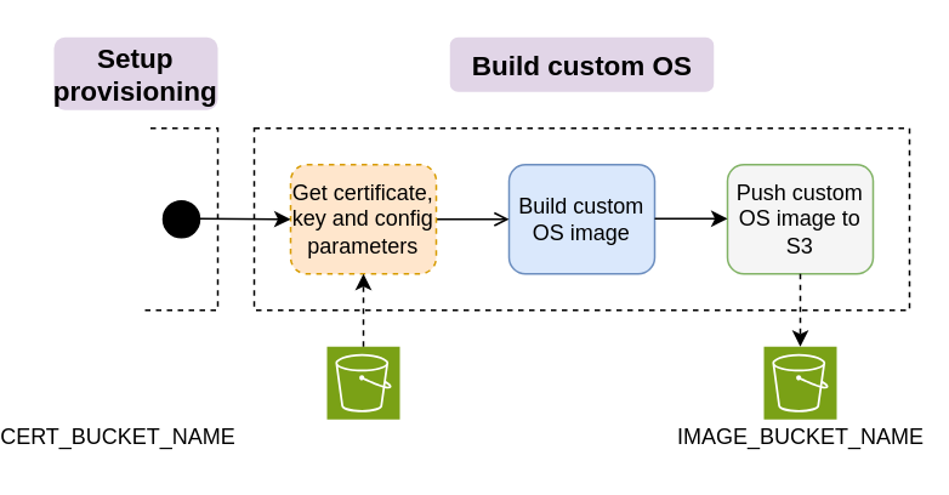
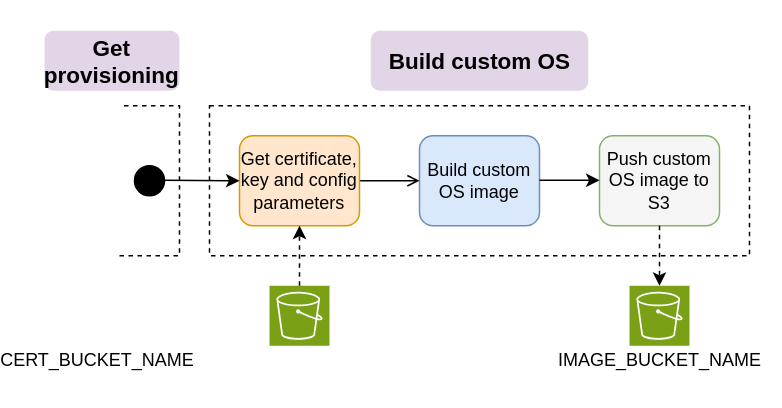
  <mxCell id="0" />
  <mxCell id="1" parent="0" />
  <mxCell id="2" value="" style="rounded=0;whiteSpace=wrap;html=1;fillColor=none;dashed=1;" parent="1" vertex="1"><mxGeometry x="138" y="70" width="360" height="100" as="geometry" /></mxCell>
  <mxCell id="3" value="Push custom OS image to S3" style="rounded=1;whiteSpace=wrap;html=1;fillColor=#f5f5f5;strokeColor=#82b366;" parent="1" vertex="1"><mxGeometry x="398" y="90" width="80" height="60" as="geometry" /></mxCell>
- <mxCell id="4" value="Build custom OS" style="text;html=1;fillColor=#e1d5e7;align=center;verticalAlign=middle;whiteSpace=wrap;rounded=1;dashed=1;fontStyle=1;fontSize=15;strokeColor=none;gradientColor=none;gradientDirection=south;" parent="1" vertex="1"><mxGeometry x="245.5" y="20" width="145" height="30" as="geometry" /></mxCell>
+ <mxCell id="4" value="Build custom OS" style="text;html=1;fillColor=#e1d5e7;align=center;verticalAlign=middle;whiteSpace=wrap;rounded=1;dashed=1;fontStyle=1;fontSize=15;strokeColor=none;gradientColor=none;gradientDirection=south;" parent="1" vertex="1"><mxGeometry x="245.5" y="20" width="145" height="40" as="geometry" /></mxCell>
  <mxCell id="5" value="" style="endArrow=none;dashed=1;html=1;rounded=0;fontSize=15;" parent="1" edge="1"><mxGeometry width="50" height="50" relative="1" as="geometry"><mxPoint x="78" y="170" as="sourcePoint" /><mxPoint x="78" y="70" as="targetPoint" /><Array as="points"><mxPoint x="118" y="170" /><mxPoint x="118" y="70" /></Array></mxGeometry></mxCell>
  <mxCell id="6" value="" style="ellipse;whiteSpace=wrap;html=1;aspect=fixed;fillColor=#000000;" parent="1" vertex="1"><mxGeometry x="88" y="110" width="20" height="20" as="geometry" /></mxCell>
- <mxCell id="7" value="Setup provisioning" style="text;html=1;strokeColor=none;fillColor=#e1d5e7;align=center;verticalAlign=middle;whiteSpace=wrap;rounded=1;dashed=1;fontStyle=1;fontSize=15;" parent="1" vertex="1"><mxGeometry x="28" y="20" width="90" height="40" as="geometry" /></mxCell>
+ <mxCell id="7" value="Get provisioning" style="text;html=1;strokeColor=none;fillColor=#e1d5e7;align=center;verticalAlign=middle;whiteSpace=wrap;rounded=1;dashed=1;fontStyle=1;fontSize=15;" parent="1" vertex="1"><mxGeometry x="28" y="20" width="90" height="40" as="geometry" /></mxCell>
  <mxCell id="8" value="Build custom OS image" style="rounded=1;whiteSpace=wrap;html=1;fillColor=#dae8fc;strokeColor=#6c8ebf;" parent="1" vertex="1"><mxGeometry x="278" y="90" width="80" height="60" as="geometry" /></mxCell>
  <mxCell id="9" value="" style="endArrow=open;html=1;rounded=0;exitX=1;exitY=0.5;exitDx=0;exitDy=0;entryX=0;entryY=0.5;entryDx=0;entryDy=0;" parent="1" source="12" target="8" edge="1"><mxGeometry width="50" height="50" relative="1" as="geometry"><mxPoint x="208" y="170" as="sourcePoint" /><mxPoint x="258" y="120" as="targetPoint" /></mxGeometry></mxCell>
  <mxCell id="10" value="" style="sketch=0;points=[[0,0,0],[0.25,0,0],[0.5,0,0],[0.75,0,0],[1,0,0],[0,1,0],[0.25,1,0],[0.5,1,0],[0.75,1,0],[1,1,0],[0,0.25,0],[0,0.5,0],[0,0.75,0],[1,0.25,0],[1,0.5,0],[1,0.75,0]];outlineConnect=0;fontColor=#232F3E;fillColor=#7AA116;strokeColor=#ffffff;dashed=0;verticalLabelPosition=bottom;verticalAlign=top;align=center;html=1;fontSize=12;fontStyle=0;aspect=fixed;shape=mxgraph.aws4.resourceIcon;resIcon=mxgraph.aws4.s3;" parent="1" vertex="1"><mxGeometry x="178" y="190" width="40" height="40" as="geometry" /></mxCell>
  <mxCell id="11" value="CERT_BUCKET_NAME" style="text;html=1;strokeColor=none;fillColor=none;align=center;verticalAlign=middle;whiteSpace=wrap;rounded=0;" parent="1" vertex="1"><mxGeometry x="20.5" y="230" width="85" height="20" as="geometry" /></mxCell>
- <mxCell id="12" value="Get certificate, key and config parameters" style="rounded=1;whiteSpace=wrap;html=1;glass=0;fillColor=#ffe6cc;strokeColor=#d79b00;dashed=1;" parent="1" vertex="1"><mxGeometry x="158" y="90" width="80" height="60" as="geometry" /></mxCell>
+ <mxCell id="12" value="Get certificate, key and config parameters" style="rounded=1;whiteSpace=wrap;html=1;glass=0;fillColor=#ffe6cc;strokeColor=#d79b00;" parent="1" vertex="1"><mxGeometry x="158" y="90" width="80" height="60" as="geometry" /></mxCell>
  <mxCell id="13" value="" style="endArrow=classic;html=1;rounded=0;exitX=1;exitY=0.5;exitDx=0;exitDy=0;entryX=0;entryY=0.5;entryDx=0;entryDy=0;" parent="1" edge="1"><mxGeometry width="50" height="50" relative="1" as="geometry"><mxPoint x="358" y="119.66" as="sourcePoint" /><mxPoint x="398" y="119.66" as="targetPoint" /></mxGeometry></mxCell>
  <mxCell id="14" value="" style="endArrow=classic;html=1;rounded=0;exitX=1;exitY=0.5;exitDx=0;exitDy=0;entryX=0;entryY=0.5;entryDx=0;entryDy=0;" parent="1" target="12" edge="1"><mxGeometry width="50" height="50" relative="1" as="geometry"><mxPoint x="108" y="119.66" as="sourcePoint" /><mxPoint x="148" y="119.66" as="targetPoint" /></mxGeometry></mxCell>
  <mxCell id="15" value="" style="endArrow=classic;html=1;rounded=0;exitX=0.5;exitY=0;exitDx=0;exitDy=0;dashed=1;entryX=0.5;entryY=1;entryDx=0;entryDy=0;exitPerimeter=0;" parent="1" source="10" target="12" edge="1"><mxGeometry width="50" height="50" relative="1" as="geometry"><mxPoint x="197.41" y="190" as="sourcePoint" /><mxPoint x="197.41" y="150" as="targetPoint" /></mxGeometry></mxCell>
  <mxCell id="16" value="" style="sketch=0;points=[[0,0,0],[0.25,0,0],[0.5,0,0],[0.75,0,0],[1,0,0],[0,1,0],[0.25,1,0],[0.5,1,0],[0.75,1,0],[1,1,0],[0,0.25,0],[0,0.5,0],[0,0.75,0],[1,0.25,0],[1,0.5,0],[1,0.75,0]];outlineConnect=0;fontColor=#232F3E;fillColor=#7AA116;strokeColor=#ffffff;dashed=0;verticalLabelPosition=bottom;verticalAlign=top;align=center;html=1;fontSize=12;fontStyle=0;aspect=fixed;shape=mxgraph.aws4.resourceIcon;resIcon=mxgraph.aws4.s3;" parent="1" vertex="1"><mxGeometry x="418" y="190" width="40" height="40" as="geometry" /></mxCell>
  <mxCell id="17" value="IMAGE_BUCKET_NAME" style="text;html=1;strokeColor=none;fillColor=none;align=center;verticalAlign=middle;whiteSpace=wrap;rounded=0;" parent="1" vertex="1"><mxGeometry x="395.5" y="230" width="85" height="20" as="geometry" /></mxCell>
  <mxCell id="18" value="" style="endArrow=classic;html=1;rounded=0;exitX=0.5;exitY=1;exitDx=0;exitDy=0;dashed=1;entryX=0.5;entryY=0;entryDx=0;entryDy=0;entryPerimeter=0;" parent="1" source="3" target="16" edge="1"><mxGeometry width="50" height="50" relative="1" as="geometry"><mxPoint x="437.66" y="150" as="sourcePoint" /><mxPoint x="437.66" y="190" as="targetPoint" /></mxGeometry></mxCell>
